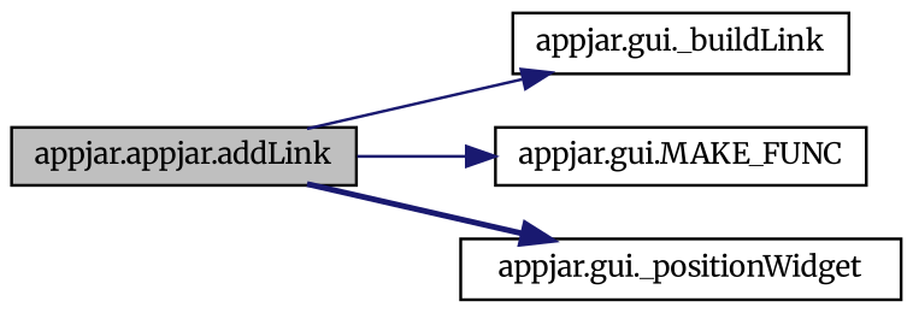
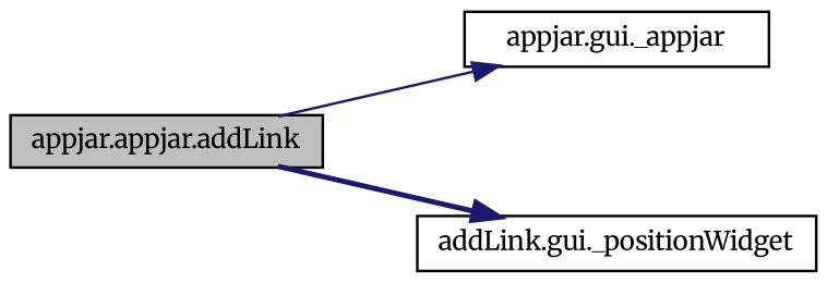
  digraph {
    fontname=Merriweather
    rankdir=LR
    node [color=black fillcolor=white fontname=Merriweather fontsize=10 shape=record style=filled]
    edge [color=midnightblue fontname=Merriweather fontsize=10 labelfontname=Helvetica labelfontsize=10 style=solid]
    n1 [fillcolor=grey75 fontcolor=black height=0.2 label="appjar.appjar.addLink" width=0.4]
-   n2 [height=0.2 label="appjar.gui._buildLink" width=0.4]
-   n3 [height=0.2 label="appjar.gui.MAKE_FUNC" width=0.4]
-   n4 [height=0.2 label="appjar.gui._positionWidget" width=0.4]
+   n2 [height=0.2 label="appjar.gui._appjar" width=0.4]
+   n4 [height=0.2 label="addLink.gui._positionWidget" width=0.4]
    n1 -> n2
-   n1 -> n3
    n1 -> n4 [style=bold]
  }
